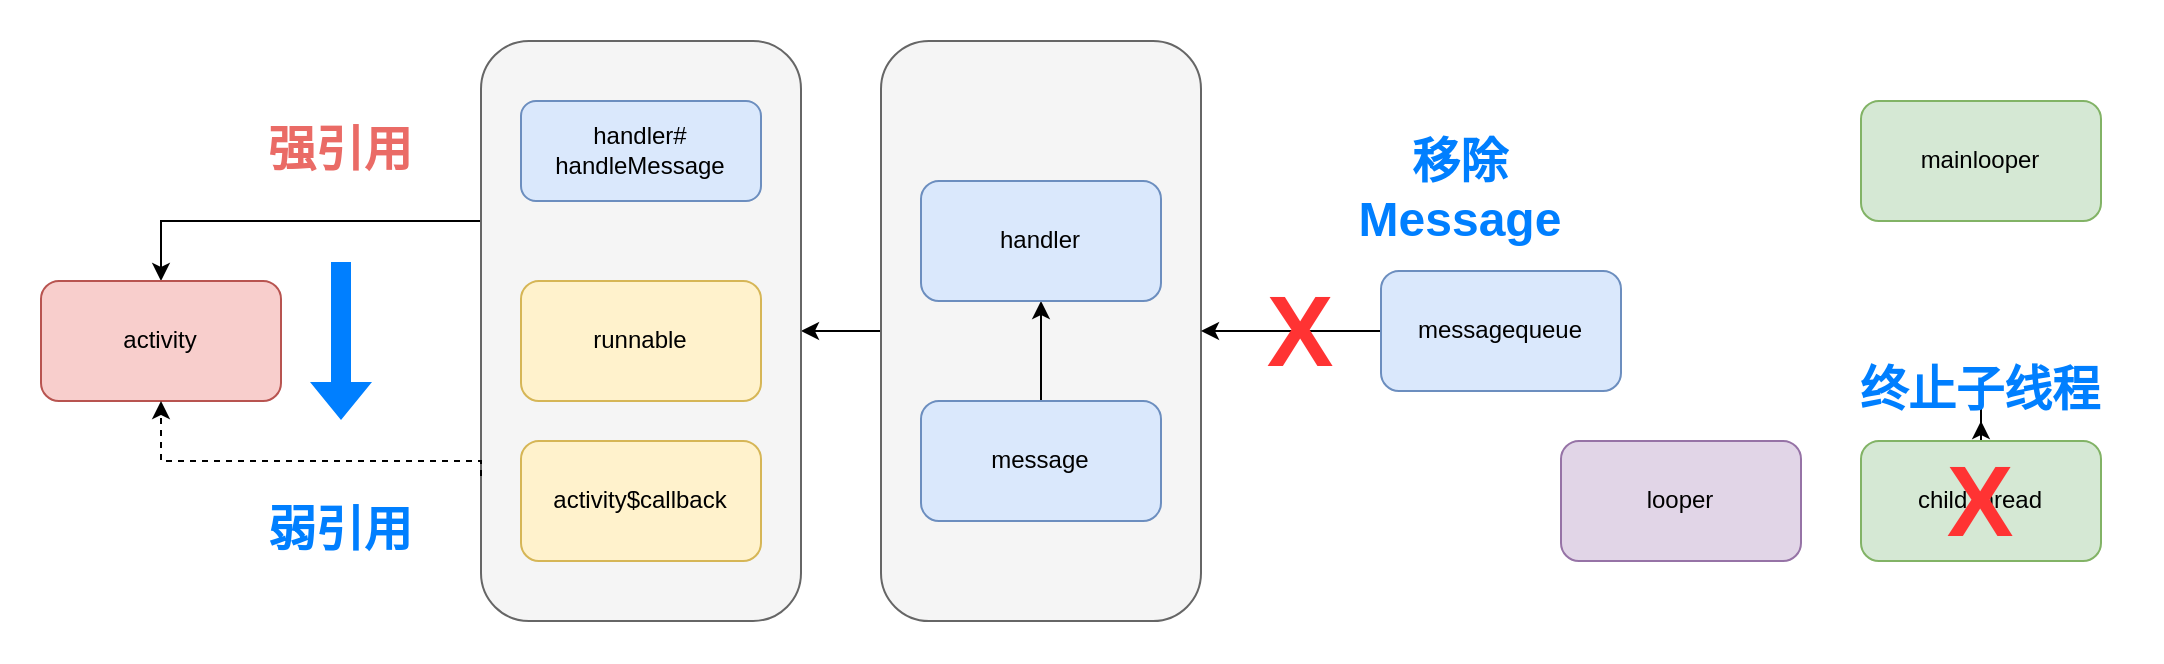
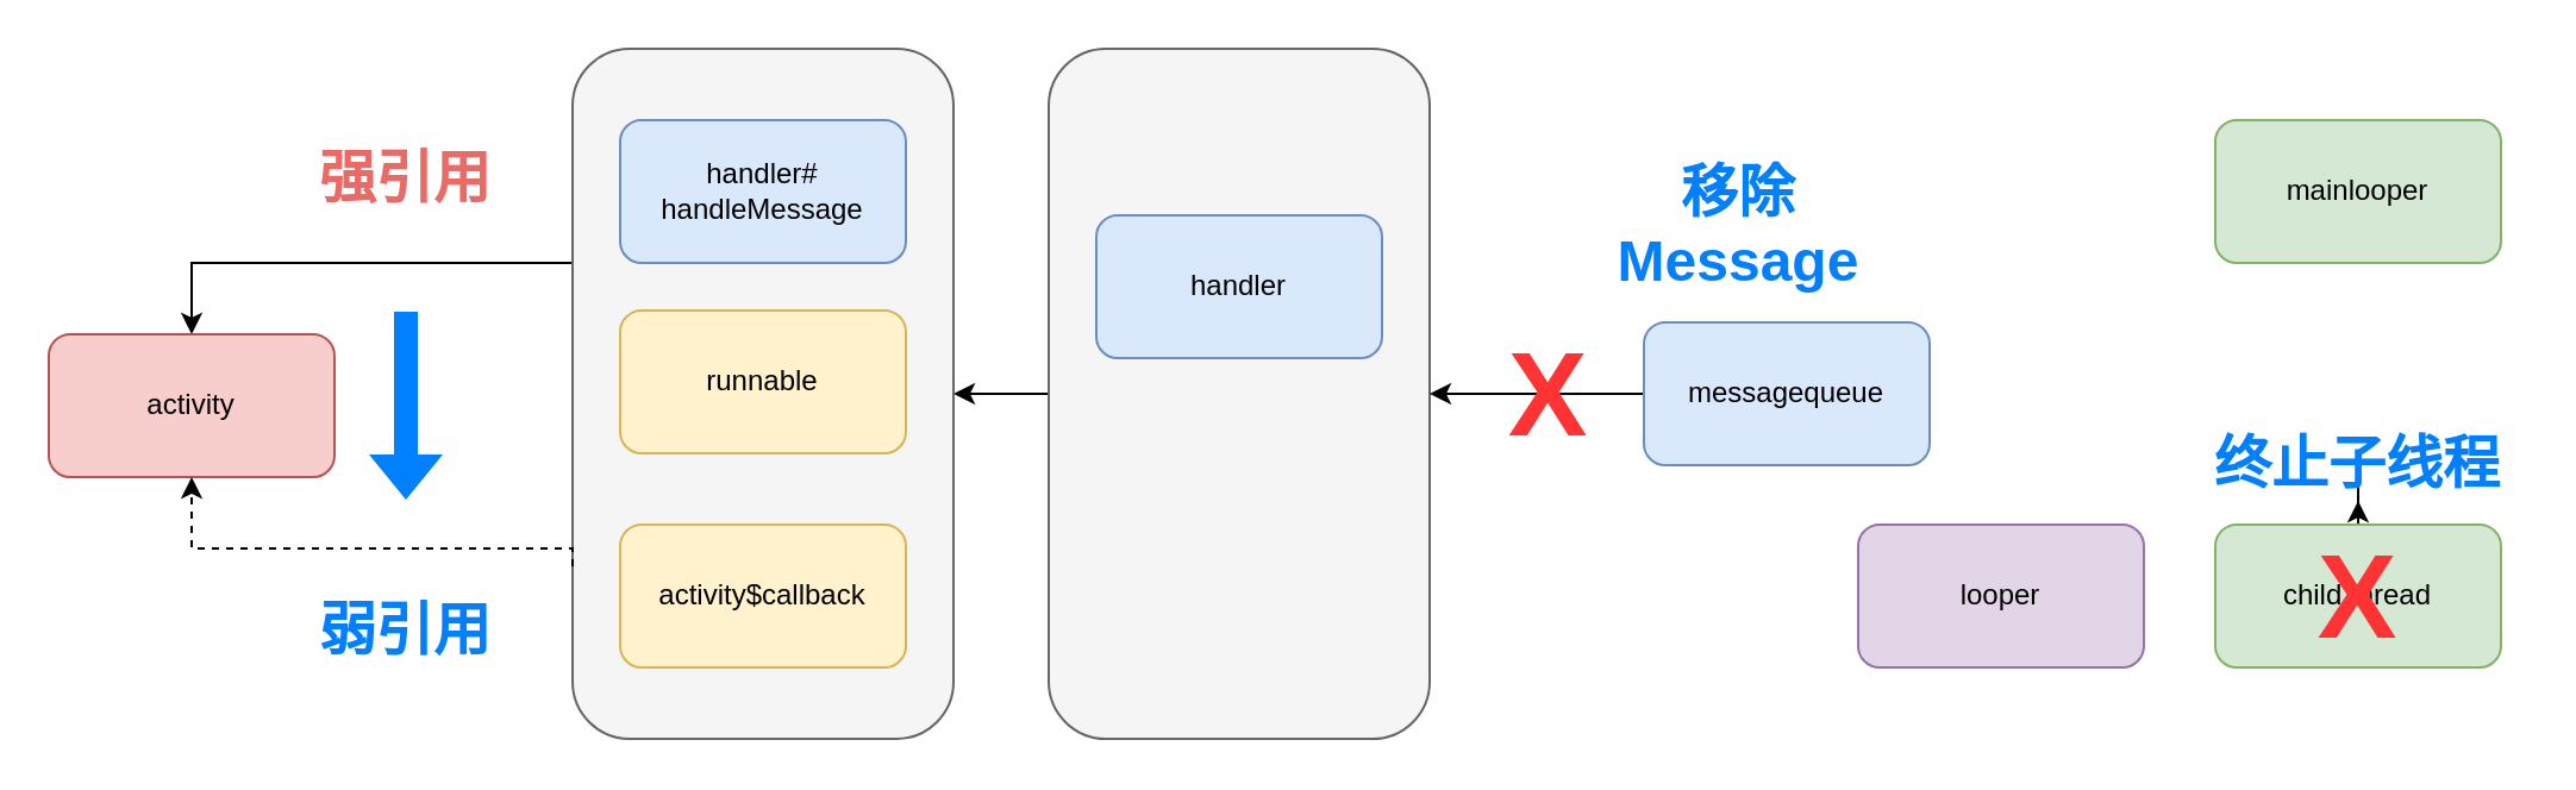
  <mxCell id="0" />
  <mxCell id="1" parent="0" />
  <mxCell id="2" value="" style="edgeStyle=orthogonalEdgeStyle;rounded=0;orthogonalLoop=1;jettySize=auto;html=1;fontColor=#EA6B66;entryX=1;entryY=0.5;entryDx=0;entryDy=0;" edge="1" parent="1" source="3" target="5"><mxGeometry relative="1" as="geometry" /></mxCell>
  <mxCell id="3" value="" style="rounded=1;whiteSpace=wrap;html=1;fillColor=#f5f5f5;strokeColor=#666666;fontColor=#333333;" vertex="1" parent="1"><mxGeometry x="440" y="20" width="160" height="290" as="geometry" /></mxCell>
  <mxCell id="4" value="" style="edgeStyle=orthogonalEdgeStyle;rounded=0;orthogonalLoop=1;jettySize=auto;html=1;" edge="1" parent="1" source="5" target="8"><mxGeometry relative="1" as="geometry"><Array as="points"><mxPoint x="80" y="110" /></Array></mxGeometry></mxCell>
  <mxCell id="5" value="" style="rounded=1;whiteSpace=wrap;html=1;fillColor=#f5f5f5;strokeColor=#666666;fontColor=#333333;" vertex="1" parent="1"><mxGeometry x="240" y="20" width="160" height="290" as="geometry" /></mxCell>
- <mxCell id="6" value="runnable" style="rounded=1;whiteSpace=wrap;html=1;fillColor=#fff2cc;strokeColor=#d6b656;" vertex="1" parent="1"><mxGeometry x="260" y="140" width="120" height="60" as="geometry" /></mxCell>
+ <mxCell id="6" value="runnable" style="rounded=1;whiteSpace=wrap;html=1;fillColor=#fff2cc;strokeColor=#d6b656;" vertex="1" parent="1"><mxGeometry x="260" y="130" width="120" height="60" as="geometry" /></mxCell>
  <mxCell id="7" value="mainlooper" style="rounded=1;whiteSpace=wrap;html=1;fillColor=#d5e8d4;strokeColor=#82b366;" vertex="1" parent="1"><mxGeometry x="930" y="50" width="120" height="60" as="geometry" /></mxCell>
  <mxCell id="8" value="activity" style="rounded=1;whiteSpace=wrap;html=1;fillColor=#f8cecc;strokeColor=#b85450;" vertex="1" parent="1"><mxGeometry x="20" y="140" width="120" height="60" as="geometry" /></mxCell>
  <mxCell id="9" value="activity$callback" style="rounded=1;whiteSpace=wrap;html=1;fillColor=#fff2cc;strokeColor=#d6b656;" vertex="1" parent="1"><mxGeometry x="260" y="220" width="120" height="60" as="geometry" /></mxCell>
  <mxCell id="10" value="" style="edgeStyle=orthogonalEdgeStyle;rounded=0;orthogonalLoop=1;jettySize=auto;html=1;" edge="1" parent="1" source="11" target="26"><mxGeometry relative="1" as="geometry" /></mxCell>
  <mxCell id="11" value="child thread" style="rounded=1;whiteSpace=wrap;html=1;fillColor=#d5e8d4;strokeColor=#82b366;" vertex="1" parent="1"><mxGeometry x="930" y="220" width="120" height="60" as="geometry" /></mxCell>
- <mxCell id="12" value="handler#&lt;br&gt;handleMessage" style="rounded=1;whiteSpace=wrap;html=1;fillColor=#dae8fc;strokeColor=#6c8ebf;" vertex="1" parent="1"><mxGeometry x="260" y="50" width="120" height="50" as="geometry" /></mxCell>
+ <mxCell id="12" value="handler#&lt;br&gt;handleMessage" style="rounded=1;whiteSpace=wrap;html=1;fillColor=#dae8fc;strokeColor=#6c8ebf;" vertex="1" parent="1"><mxGeometry x="260" y="50" width="120" height="60" as="geometry" /></mxCell>
  <mxCell id="13" value="" style="edgeStyle=orthogonalEdgeStyle;rounded=0;orthogonalLoop=1;jettySize=auto;html=1;exitX=0;exitY=0.75;exitDx=0;exitDy=0;dashed=1;" edge="1" parent="1" source="5" target="8"><mxGeometry relative="1" as="geometry"><mxPoint x="230" y="230" as="sourcePoint" /><mxPoint x="80" y="200" as="targetPoint" /><Array as="points"><mxPoint x="240" y="230" /><mxPoint x="80" y="230" /></Array></mxGeometry></mxCell>
  <mxCell id="14" value="" style="shape=flexArrow;endArrow=classic;html=1;strokeColor=none;fillColor=#007FFF;" edge="1" parent="1"><mxGeometry width="50" height="50" relative="1" as="geometry"><mxPoint x="170" y="130" as="sourcePoint" /><mxPoint x="170" y="210" as="targetPoint" /><Array as="points"><mxPoint x="170" y="160" /><mxPoint x="170" y="170" /></Array></mxGeometry></mxCell>
  <mxCell id="15" value="&lt;font style=&quot;font-size: 24px&quot;&gt;弱引用&lt;/font&gt;" style="rounded=1;whiteSpace=wrap;html=1;fillColor=none;strokeColor=none;fontColor=#007FFF;fontSize=14;fontStyle=1" vertex="1" parent="1"><mxGeometry x="110" y="250" width="120" height="30" as="geometry" /></mxCell>
  <mxCell id="16" value="&lt;font style=&quot;font-size: 24px&quot;&gt;强引用&lt;/font&gt;" style="rounded=1;whiteSpace=wrap;html=1;fillColor=none;strokeColor=none;fontColor=#EA6B66;fontSize=14;fontStyle=1" vertex="1" parent="1"><mxGeometry x="110" y="60" width="120" height="30" as="geometry" /></mxCell>
- <mxCell id="17" value="" style="edgeStyle=orthogonalEdgeStyle;rounded=0;orthogonalLoop=1;jettySize=auto;html=1;" edge="1" parent="1" source="18" target="19"><mxGeometry relative="1" as="geometry" /></mxCell>
- <mxCell id="18" value="message" style="rounded=1;whiteSpace=wrap;html=1;fillColor=#dae8fc;strokeColor=#6c8ebf;" vertex="1" parent="1"><mxGeometry x="460" y="200" width="120" height="60" as="geometry" /></mxCell>
  <mxCell id="19" value="handler" style="rounded=1;whiteSpace=wrap;html=1;fillColor=#dae8fc;strokeColor=#6c8ebf;" vertex="1" parent="1"><mxGeometry x="460" y="90" width="120" height="60" as="geometry" /></mxCell>
  <mxCell id="20" value="looper" style="rounded=1;whiteSpace=wrap;html=1;fillColor=#e1d5e7;strokeColor=#9673a6;" vertex="1" parent="1"><mxGeometry x="780" y="220" width="120" height="60" as="geometry" /></mxCell>
  <mxCell id="21" value="" style="edgeStyle=orthogonalEdgeStyle;rounded=0;orthogonalLoop=1;jettySize=auto;html=1;fontColor=#EA6B66;entryX=1;entryY=0.5;entryDx=0;entryDy=0;" edge="1" parent="1" source="22" target="3"><mxGeometry relative="1" as="geometry" /></mxCell>
  <mxCell id="22" value="messagequeue" style="rounded=1;whiteSpace=wrap;html=1;fillColor=#dae8fc;strokeColor=#6c8ebf;" vertex="1" parent="1"><mxGeometry x="690" y="135" width="120" height="60" as="geometry" /></mxCell>
  <mxCell id="23" value="&lt;font color=&quot;#ff3333&quot; style=&quot;font-size: 50px&quot;&gt;X&lt;/font&gt;" style="rounded=1;whiteSpace=wrap;html=1;fillColor=none;strokeColor=none;fontColor=#EA6B66;fontSize=14;fontStyle=1" vertex="1" parent="1"><mxGeometry x="590" y="150" width="120" height="30" as="geometry" /></mxCell>
  <mxCell id="24" value="&lt;font color=&quot;#ff3333&quot; style=&quot;font-size: 50px&quot;&gt;X&lt;/font&gt;" style="rounded=1;whiteSpace=wrap;html=1;fillColor=none;strokeColor=none;fontColor=#EA6B66;fontSize=14;fontStyle=1" vertex="1" parent="1"><mxGeometry x="930" y="235" width="120" height="30" as="geometry" /></mxCell>
  <mxCell id="25" value="&lt;font style=&quot;font-size: 24px&quot;&gt;移除 Message&lt;/font&gt;" style="rounded=1;whiteSpace=wrap;html=1;fillColor=none;strokeColor=none;fontColor=#007FFF;fontSize=14;fontStyle=1" vertex="1" parent="1"><mxGeometry x="670" y="80" width="120" height="30" as="geometry" /></mxCell>
  <mxCell id="26" value="&lt;font style=&quot;font-size: 24px&quot;&gt;终止子线程&lt;/font&gt;" style="rounded=1;whiteSpace=wrap;html=1;fillColor=none;strokeColor=none;fontColor=#007FFF;fontSize=14;fontStyle=1" vertex="1" parent="1"><mxGeometry x="920" y="180" width="140" height="30" as="geometry" /></mxCell>
